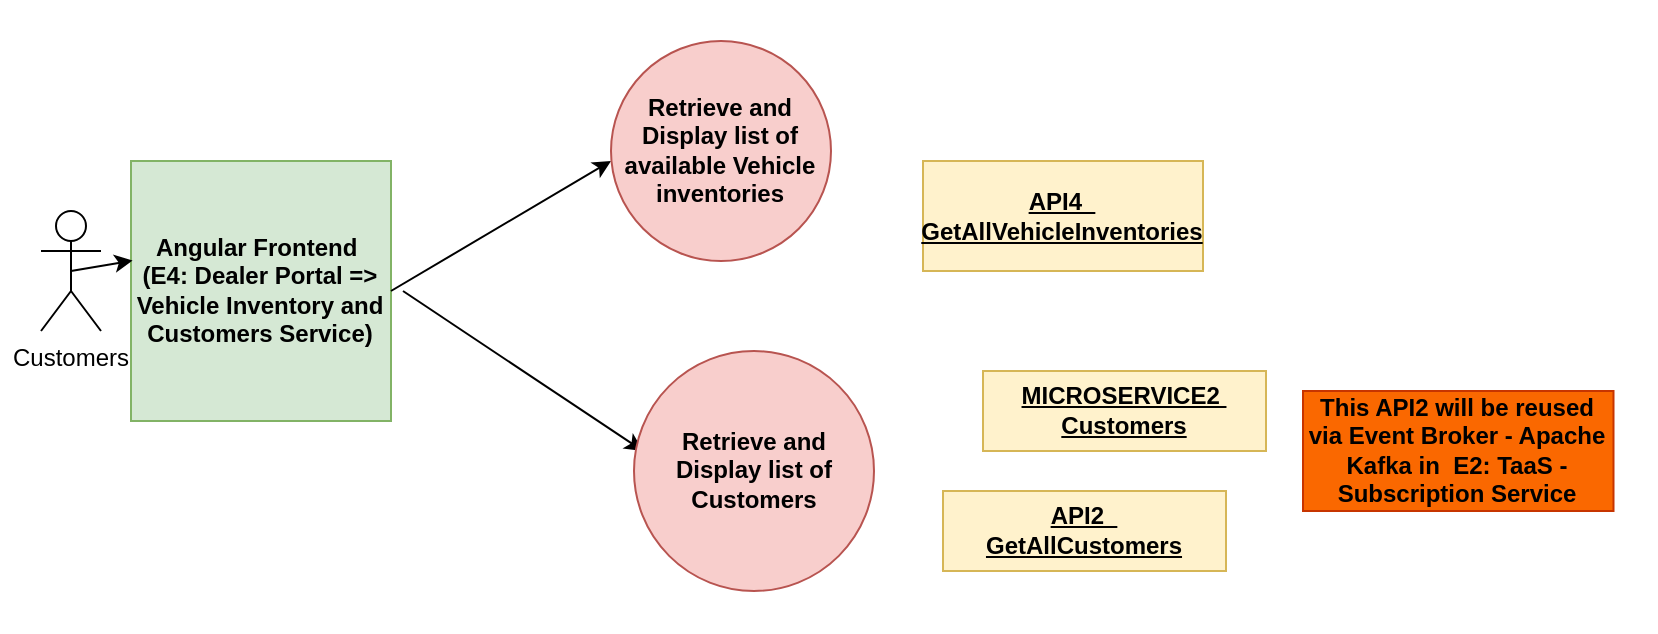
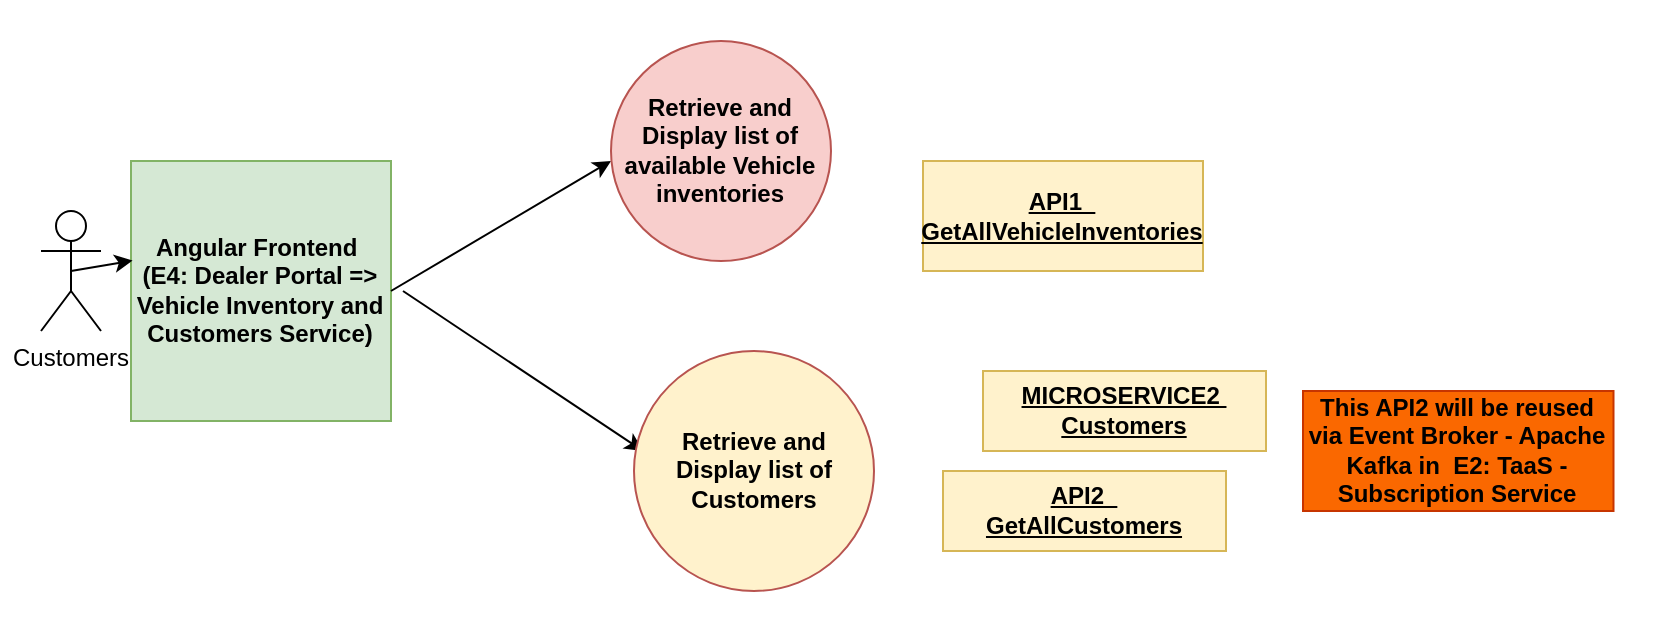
  <mxCell id="0" />
  <mxCell id="1" parent="0" />
  <mxCell id="2" value="Customers" style="shape=umlActor;verticalLabelPosition=bottom;verticalAlign=top;html=1;outlineConnect=0;" vertex="1" parent="1"><mxGeometry x="20" y="105" width="30" height="60" as="geometry" /></mxCell>
  <mxCell id="3" value="&lt;b&gt;Angular Frontend&amp;nbsp; (E4: Dealer Portal =&amp;gt; Vehicle Inventory and Customers Service)&lt;/b&gt;" style="whiteSpace=wrap;html=1;aspect=fixed;fillColor=#d5e8d4;strokeColor=#82b366;" vertex="1" parent="1"><mxGeometry x="65" y="80" width="130" height="130" as="geometry" /></mxCell>
  <mxCell id="4" value="" style="endArrow=classic;html=1;rounded=0;exitX=0.5;exitY=0.5;exitDx=0;exitDy=0;exitPerimeter=0;entryX=0.006;entryY=0.383;entryDx=0;entryDy=0;entryPerimeter=0;" edge="1" parent="1" source="2" target="3"><mxGeometry width="50" height="50" relative="1" as="geometry"><mxPoint x="225" y="190" as="sourcePoint" /><mxPoint x="275" y="140" as="targetPoint" /></mxGeometry></mxCell>
  <mxCell id="5" value="" style="endArrow=classic;html=1;rounded=0;exitX=1;exitY=0.5;exitDx=0;exitDy=0;" edge="1" parent="1" source="3"><mxGeometry width="50" height="50" relative="1" as="geometry"><mxPoint x="225" y="190" as="sourcePoint" /><mxPoint x="305" y="80" as="targetPoint" /></mxGeometry></mxCell>
  <mxCell id="6" value="&lt;b&gt;Retrieve and Display list of available Vehicle inventories&lt;/b&gt;" style="ellipse;whiteSpace=wrap;html=1;aspect=fixed;fillColor=#f8cecc;strokeColor=#b85450;" vertex="1" parent="1"><mxGeometry x="305" y="20" width="110" height="110" as="geometry" /></mxCell>
- <mxCell id="7" value="&lt;b&gt;&lt;u&gt;API4&amp;nbsp;&amp;nbsp;&lt;/u&gt;&lt;/b&gt;&lt;div&gt;&lt;b&gt;&lt;u&gt;GetAllVehicleInventories&lt;/u&gt;&lt;/b&gt;&lt;/div&gt;" style="text;html=1;strokeColor=#d6b656;fillColor=#fff2cc;align=center;verticalAlign=middle;whiteSpace=wrap;rounded=0;" vertex="1" parent="1"><mxGeometry x="461" y="80" width="140" height="55" as="geometry" /></mxCell>
+ <mxCell id="7" value="&lt;b&gt;&lt;u&gt;API1&amp;nbsp;&amp;nbsp;&lt;/u&gt;&lt;/b&gt;&lt;div&gt;&lt;b&gt;&lt;u&gt;GetAllVehicleInventories&lt;/u&gt;&lt;/b&gt;&lt;/div&gt;" style="text;html=1;strokeColor=#d6b656;fillColor=#fff2cc;align=center;verticalAlign=middle;whiteSpace=wrap;rounded=0;" vertex="1" parent="1"><mxGeometry x="461" y="80" width="140" height="55" as="geometry" /></mxCell>
  <mxCell id="8" value="&lt;b&gt;This API2 will be reused via Event Broker - Apache Kafka in&amp;nbsp; E2: TaaS - Subscription Service&lt;/b&gt;" style="text;html=1;strokeColor=#C73500;fillColor=#fa6800;align=center;verticalAlign=middle;whiteSpace=wrap;rounded=0;fontColor=#000000;" vertex="1" parent="1"><mxGeometry x="651" y="195" width="155.25" height="60" as="geometry" /></mxCell>
  <mxCell id="9" value="" style="endArrow=classic;html=1;rounded=0;" edge="1" parent="1"><mxGeometry width="50" height="50" relative="1" as="geometry"><mxPoint x="201" y="145" as="sourcePoint" /><mxPoint x="321" y="225" as="targetPoint" /></mxGeometry></mxCell>
- <mxCell id="10" value="&lt;b&gt;Retrieve and Display list of Customers&lt;/b&gt;" style="ellipse;whiteSpace=wrap;html=1;aspect=fixed;fillColor=#f8cecc;strokeColor=#b85450;" vertex="1" parent="1"><mxGeometry x="316.5" y="175" width="120" height="120" as="geometry" /></mxCell>
+ <mxCell id="10" value="&lt;b&gt;Retrieve and Display list of Customers&lt;/b&gt;" style="ellipse;whiteSpace=wrap;html=1;aspect=fixed;fillColor=#fff2cc;strokeColor=#b85450;" vertex="1" parent="1"><mxGeometry x="316.5" y="175" width="120" height="120" as="geometry" /></mxCell>
  <mxCell id="11" value="&lt;b&gt;&lt;u&gt;MICROSERVICE2&amp;nbsp;&lt;/u&gt;&lt;/b&gt;&lt;div&gt;&lt;b&gt;&lt;u&gt;Customers&lt;/u&gt;&lt;/b&gt;&lt;/div&gt;" style="text;html=1;strokeColor=#d6b656;fillColor=#fff2cc;align=center;verticalAlign=middle;whiteSpace=wrap;rounded=0;" vertex="1" parent="1"><mxGeometry x="491" y="185" width="141.5" height="40" as="geometry" /></mxCell>
- <mxCell id="12" value="&lt;b&gt;&lt;u&gt;API2&amp;nbsp;&amp;nbsp;&lt;/u&gt;&lt;/b&gt;&lt;div&gt;&lt;b&gt;&lt;u&gt;GetAllCustomers&lt;/u&gt;&lt;/b&gt;&lt;/div&gt;" style="text;html=1;strokeColor=#d6b656;fillColor=#fff2cc;align=center;verticalAlign=middle;whiteSpace=wrap;rounded=0;" vertex="1" parent="1"><mxGeometry x="471" y="245" width="141.5" height="40" as="geometry" /></mxCell>
+ <mxCell id="12" value="&lt;b&gt;&lt;u&gt;API2&amp;nbsp;&amp;nbsp;&lt;/u&gt;&lt;/b&gt;&lt;div&gt;&lt;b&gt;&lt;u&gt;GetAllCustomers&lt;/u&gt;&lt;/b&gt;&lt;/div&gt;" style="text;html=1;strokeColor=#d6b656;fillColor=#fff2cc;align=center;verticalAlign=middle;whiteSpace=wrap;rounded=0;" vertex="1" parent="1"><mxGeometry x="471" y="235" width="141.5" height="40" as="geometry" /></mxCell>
